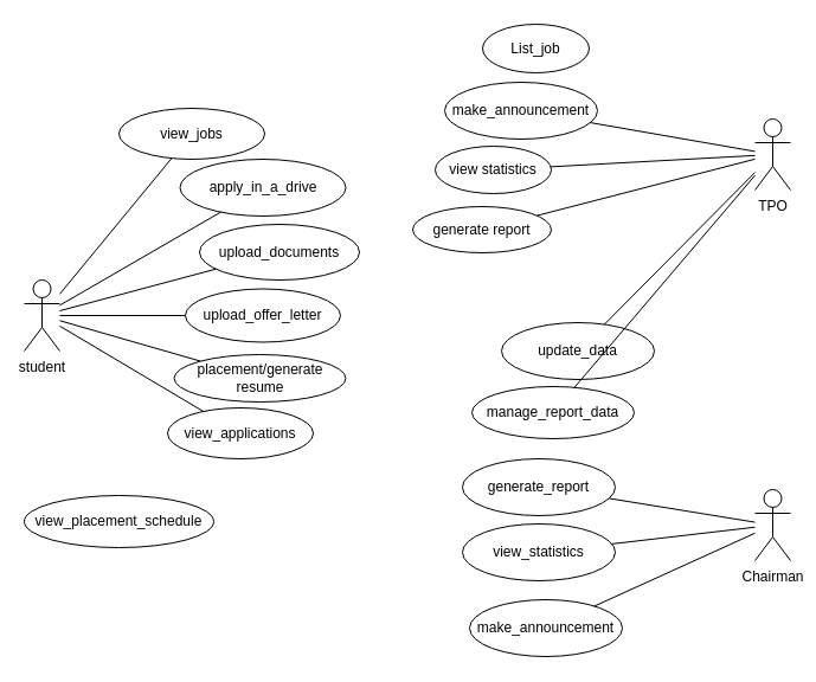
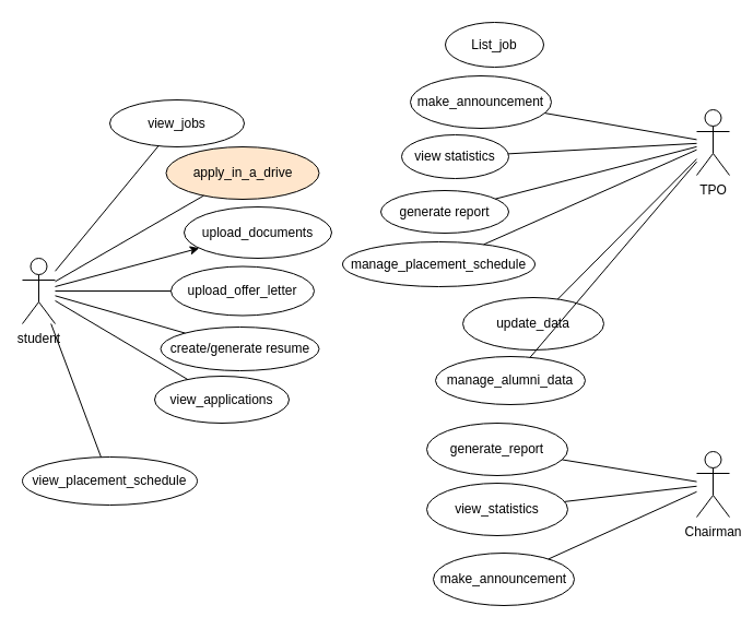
  <mxCell id="0" />
  <mxCell id="1" parent="0" />
  <mxCell id="2" value="student" style="shape=umlActor;verticalLabelPosition=bottom;verticalAlign=top;html=1;outlineConnect=0;" parent="1" vertex="1"><mxGeometry x="20" y="236" width="30" height="60" as="geometry" /></mxCell>
  <mxCell id="3" value="TPO" style="shape=umlActor;verticalLabelPosition=bottom;verticalAlign=top;html=1;outlineConnect=0;" parent="1" vertex="1"><mxGeometry x="637" y="100" width="30" height="60" as="geometry" /></mxCell>
  <mxCell id="4" value="Chairman" style="shape=umlActor;verticalLabelPosition=bottom;verticalAlign=top;html=1;outlineConnect=0;" parent="1" vertex="1"><mxGeometry x="637" y="413" width="30" height="60" as="geometry" /></mxCell>
  <mxCell id="5" value="view_jobs" style="ellipse;whiteSpace=wrap;html=1;" parent="1" vertex="1"><mxGeometry x="100" y="91" width="123" height="43" as="geometry" /></mxCell>
- <mxCell id="6" value="apply_in_a_drive" style="ellipse;whiteSpace=wrap;html=1;" parent="1" vertex="1"><mxGeometry x="151.5" y="134" width="140" height="48" as="geometry" /></mxCell>
+ <mxCell id="6" value="apply_in_a_drive" style="ellipse;whiteSpace=wrap;html=1;fillColor=#ffe6cc;" parent="1" vertex="1"><mxGeometry x="151.5" y="134" width="140" height="48" as="geometry" /></mxCell>
  <mxCell id="7" value="upload_documents" style="ellipse;whiteSpace=wrap;html=1;" parent="1" vertex="1"><mxGeometry x="168" y="189" width="135" height="47" as="geometry" /></mxCell>
  <mxCell id="8" value="upload_offer_letter" style="ellipse;whiteSpace=wrap;html=1;" parent="1" vertex="1"><mxGeometry x="156" y="243.5" width="131" height="45" as="geometry" /></mxCell>
- <mxCell id="9" value="placement/generate resume" style="ellipse;whiteSpace=wrap;html=1;" parent="1" vertex="1"><mxGeometry x="146.5" y="299" width="145" height="40" as="geometry" /></mxCell>
+ <mxCell id="9" value="create/generate resume" style="ellipse;whiteSpace=wrap;html=1;" parent="1" vertex="1"><mxGeometry x="146.5" y="299" width="145" height="40" as="geometry" /></mxCell>
  <mxCell id="10" value="" style="endArrow=none;html=1;rounded=0;" parent="1" source="2" target="5" edge="1"><mxGeometry width="50" height="50" relative="1" as="geometry"><mxPoint x="460" y="275" as="sourcePoint" /><mxPoint x="510" y="225" as="targetPoint" /></mxGeometry></mxCell>
  <mxCell id="11" value="" style="endArrow=none;html=1;rounded=0;" parent="1" source="2" target="6" edge="1"><mxGeometry width="50" height="50" relative="1" as="geometry"><mxPoint x="460" y="275" as="sourcePoint" /><mxPoint x="510" y="225" as="targetPoint" /></mxGeometry></mxCell>
- <mxCell id="12" value="" style="endArrow=none;html=1;rounded=0;" parent="1" source="2" target="7" edge="1"><mxGeometry width="50" height="50" relative="1" as="geometry"><mxPoint x="460" y="275" as="sourcePoint" /><mxPoint x="510" y="225" as="targetPoint" /></mxGeometry></mxCell>
+ <mxCell id="12" value="" style="endArrow=classic;html=1;rounded=0;" parent="1" source="2" target="7" edge="1"><mxGeometry width="50" height="50" relative="1" as="geometry"><mxPoint x="460" y="275" as="sourcePoint" /><mxPoint x="510" y="225" as="targetPoint" /></mxGeometry></mxCell>
  <mxCell id="13" value="" style="endArrow=none;html=1;rounded=0;" parent="1" source="8" target="2" edge="1"><mxGeometry width="50" height="50" relative="1" as="geometry"><mxPoint x="222" y="275" as="sourcePoint" /><mxPoint x="510" y="225" as="targetPoint" /></mxGeometry></mxCell>
  <mxCell id="14" value="" style="endArrow=none;html=1;rounded=0;" parent="1" source="2" target="9" edge="1"><mxGeometry width="50" height="50" relative="1" as="geometry"><mxPoint x="460" y="275" as="sourcePoint" /><mxPoint x="510" y="225" as="targetPoint" /></mxGeometry></mxCell>
  <mxCell id="15" value="List_job" style="ellipse;whiteSpace=wrap;html=1;" parent="1" vertex="1"><mxGeometry x="407" width="90" height="41" as="geometry" y="20" /></mxCell>
  <mxCell id="16" value="make_announcement" style="ellipse;whiteSpace=wrap;html=1;" parent="1" vertex="1"><mxGeometry x="375" y="69" width="129" height="48" as="geometry" /></mxCell>
  <mxCell id="17" value="view statistics" style="ellipse;whiteSpace=wrap;html=1;" parent="1" vertex="1"><mxGeometry x="367" y="123" width="98" height="40" as="geometry" /></mxCell>
  <mxCell id="18" value="view_applications" style="ellipse;whiteSpace=wrap;html=1;" parent="1" vertex="1"><mxGeometry x="141" y="344" width="123" height="43" as="geometry" /></mxCell>
  <mxCell id="19" value="" style="endArrow=none;html=1;rounded=0;" parent="1" source="18" target="2" edge="1"><mxGeometry width="50" height="50" relative="1" as="geometry"><mxPoint x="460" y="275" as="sourcePoint" /><mxPoint x="510" y="225" as="targetPoint" /></mxGeometry></mxCell>
  <mxCell id="20" value="generate report" style="ellipse;whiteSpace=wrap;html=1;" parent="1" vertex="1"><mxGeometry x="348" y="174" width="117" height="39" as="geometry" /></mxCell>
  <mxCell id="21" value="update_data" style="ellipse;whiteSpace=wrap;html=1;" parent="1" vertex="1"><mxGeometry x="423" y="272" width="129" height="48" as="geometry" /></mxCell>
+ <mxCell id="22" value="manage_placement_schedule" style="ellipse;whiteSpace=wrap;html=1;" parent="1" vertex="1"><mxGeometry x="313" y="221" width="176" height="41" as="geometry" /></mxCell>
  <mxCell id="23" value="" style="endArrow=none;html=1;rounded=0;" parent="1" source="16" target="3" edge="1"><mxGeometry width="50" height="50" relative="1" as="geometry"><mxPoint x="460" y="275" as="sourcePoint" /><mxPoint x="510" y="225" as="targetPoint" /></mxGeometry></mxCell>
  <mxCell id="24" value="" style="endArrow=none;html=1;rounded=0;" parent="1" source="17" target="3" edge="1"><mxGeometry width="50" height="50" relative="1" as="geometry"><mxPoint x="460" y="275" as="sourcePoint" /><mxPoint x="510" y="225" as="targetPoint" /></mxGeometry></mxCell>
  <mxCell id="25" value="" style="endArrow=none;html=1;rounded=0;" parent="1" source="20" target="3" edge="1"><mxGeometry width="50" height="50" relative="1" as="geometry"><mxPoint x="460" y="275" as="sourcePoint" /><mxPoint x="510" y="225" as="targetPoint" /></mxGeometry></mxCell>
+ <mxCell id="26" value="" style="endArrow=none;html=1;rounded=0;" parent="1" source="22" target="3" edge="1"><mxGeometry width="50" height="50" relative="1" as="geometry"><mxPoint x="460" y="275" as="sourcePoint" /><mxPoint x="510" y="225" as="targetPoint" /></mxGeometry></mxCell>
  <mxCell id="27" value="" style="endArrow=none;html=1;rounded=0;" parent="1" source="21" target="3" edge="1"><mxGeometry width="50" height="50" relative="1" as="geometry"><mxPoint x="460" y="275" as="sourcePoint" /><mxPoint x="510" y="225" as="targetPoint" /></mxGeometry></mxCell>
  <mxCell id="28" value="view_statistics" style="ellipse;whiteSpace=wrap;html=1;" parent="1" vertex="1"><mxGeometry x="390" y="442" width="129" height="48" as="geometry" /></mxCell>
  <mxCell id="29" value="generate_report" style="ellipse;whiteSpace=wrap;html=1;" parent="1" vertex="1"><mxGeometry x="390" y="387" width="129" height="48" as="geometry" /></mxCell>
  <mxCell id="30" value="make_announcement" style="ellipse;whiteSpace=wrap;html=1;" parent="1" vertex="1"><mxGeometry x="396" y="506" width="129" height="48" as="geometry" /></mxCell>
  <mxCell id="31" value="" style="endArrow=none;html=1;rounded=0;" parent="1" source="29" target="4" edge="1"><mxGeometry width="50" height="50" relative="1" as="geometry"><mxPoint x="460" y="275" as="sourcePoint" /><mxPoint x="510" y="225" as="targetPoint" /></mxGeometry></mxCell>
  <mxCell id="32" value="" style="endArrow=none;html=1;rounded=0;" parent="1" source="28" target="4" edge="1"><mxGeometry width="50" height="50" relative="1" as="geometry"><mxPoint x="460" y="275" as="sourcePoint" /><mxPoint x="510" y="225" as="targetPoint" /></mxGeometry></mxCell>
  <mxCell id="33" value="" style="endArrow=none;html=1;rounded=0;" parent="1" source="30" target="4" edge="1"><mxGeometry width="50" height="50" relative="1" as="geometry"><mxPoint x="460" y="275" as="sourcePoint" /><mxPoint x="510" y="225" as="targetPoint" /></mxGeometry></mxCell>
  <mxCell id="34" value="view_placement_schedule" style="ellipse;whiteSpace=wrap;html=1;" parent="1" vertex="1"><mxGeometry x="20" y="418" width="160" height="44" as="geometry" /></mxCell>
- <mxCell id="36" value="manage_report_data" style="ellipse;whiteSpace=wrap;html=1;" vertex="1" parent="1"><mxGeometry x="398" y="326" width="137" height="44" as="geometry" /></mxCell>
+ <mxCell id="35" value="" style="endArrow=none;html=1;rounded=0;" parent="1" source="34" target="2" edge="1"><mxGeometry width="50" height="50" relative="1" as="geometry"><mxPoint x="331" y="327" as="sourcePoint" /><mxPoint x="381" y="277" as="targetPoint" /></mxGeometry></mxCell>
+ <mxCell id="36" value="manage_alumni_data" style="ellipse;whiteSpace=wrap;html=1;" vertex="1" parent="1"><mxGeometry x="398" y="326" width="137" height="44" as="geometry" /></mxCell>
  <mxCell id="37" value="" style="endArrow=none;html=1;rounded=0;" edge="1" parent="1" source="36" target="3"><mxGeometry width="50" height="50" relative="1" as="geometry"><mxPoint x="331" y="297" as="sourcePoint" /><mxPoint x="381" y="247" as="targetPoint" /></mxGeometry></mxCell>
